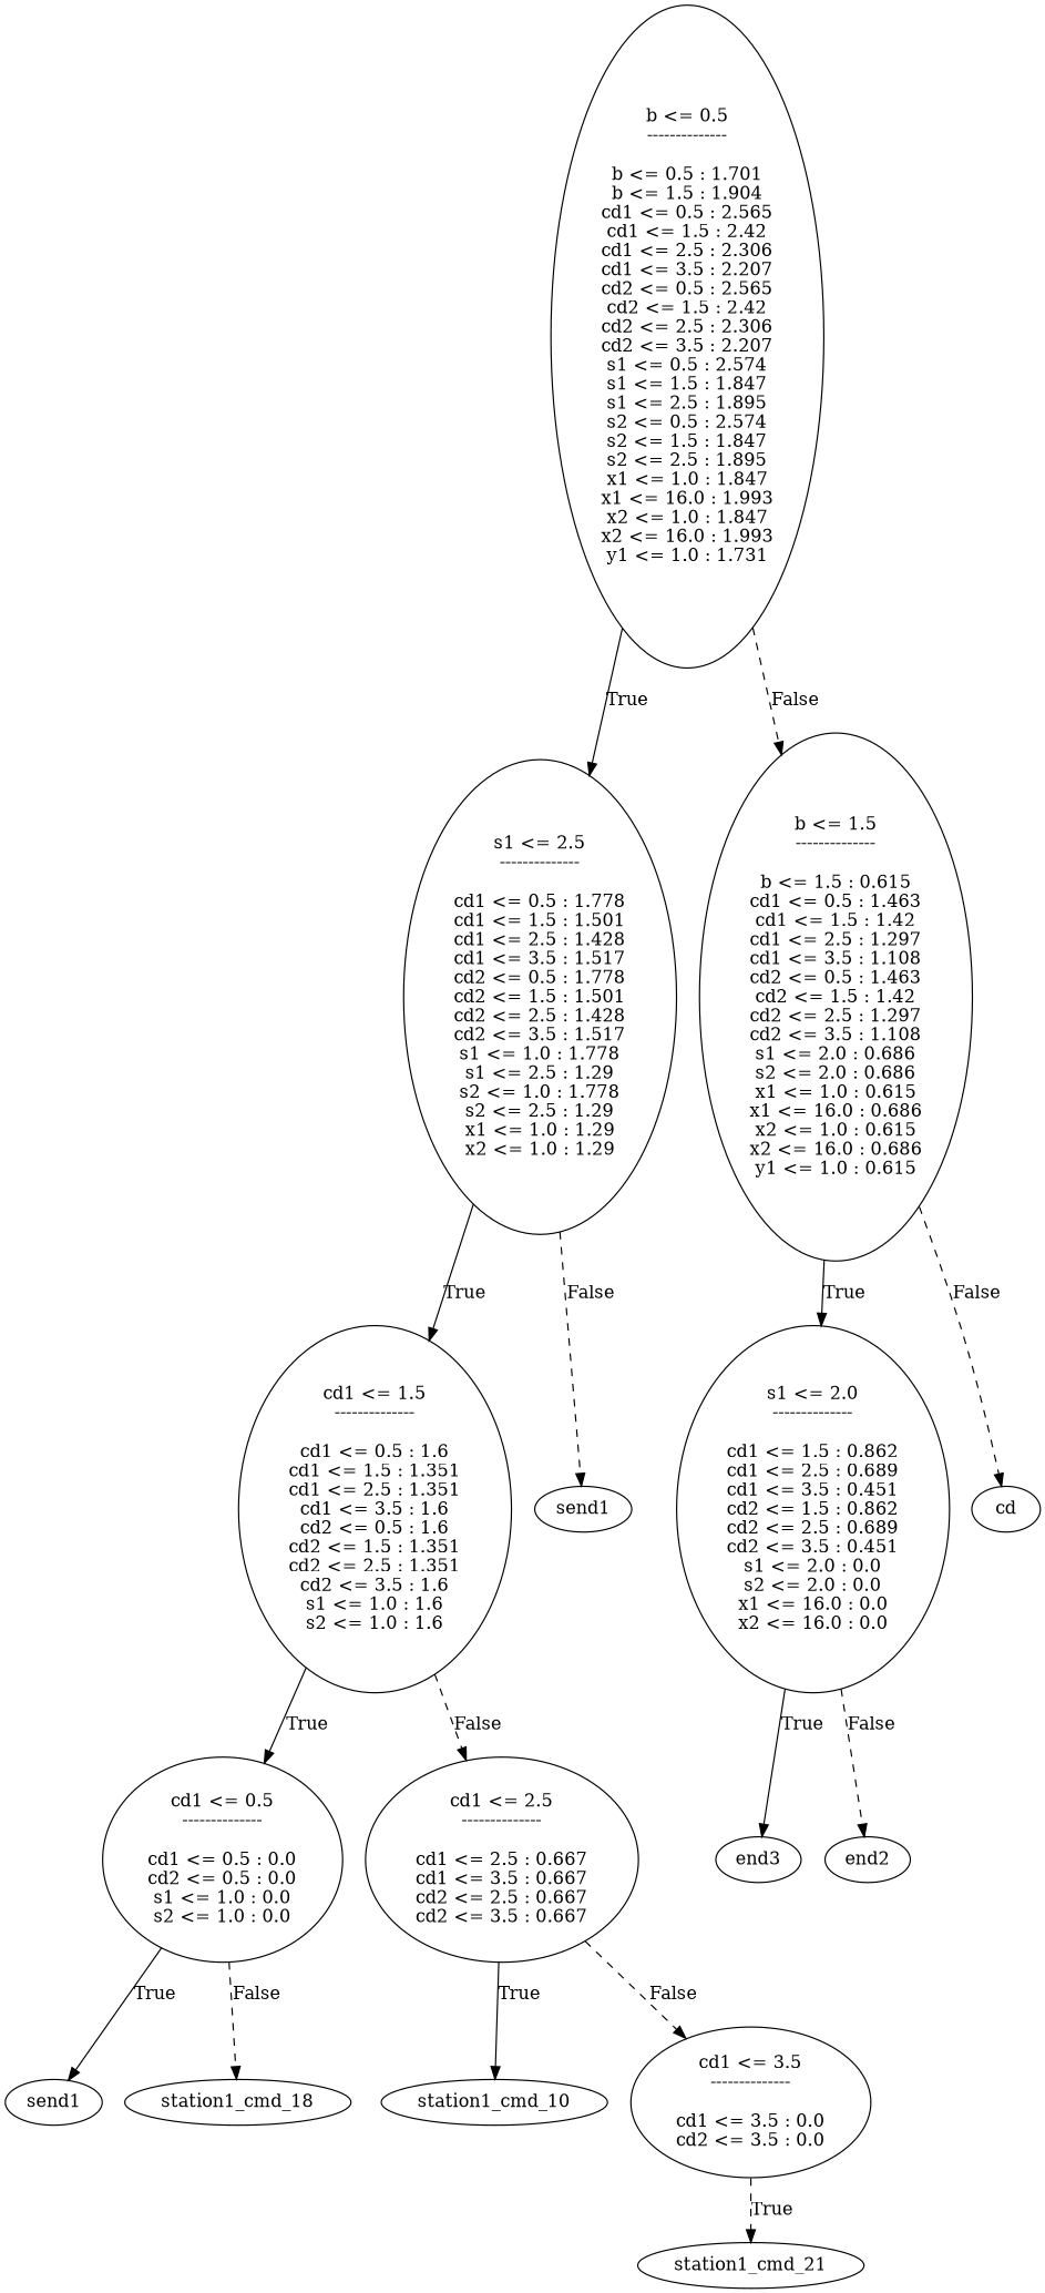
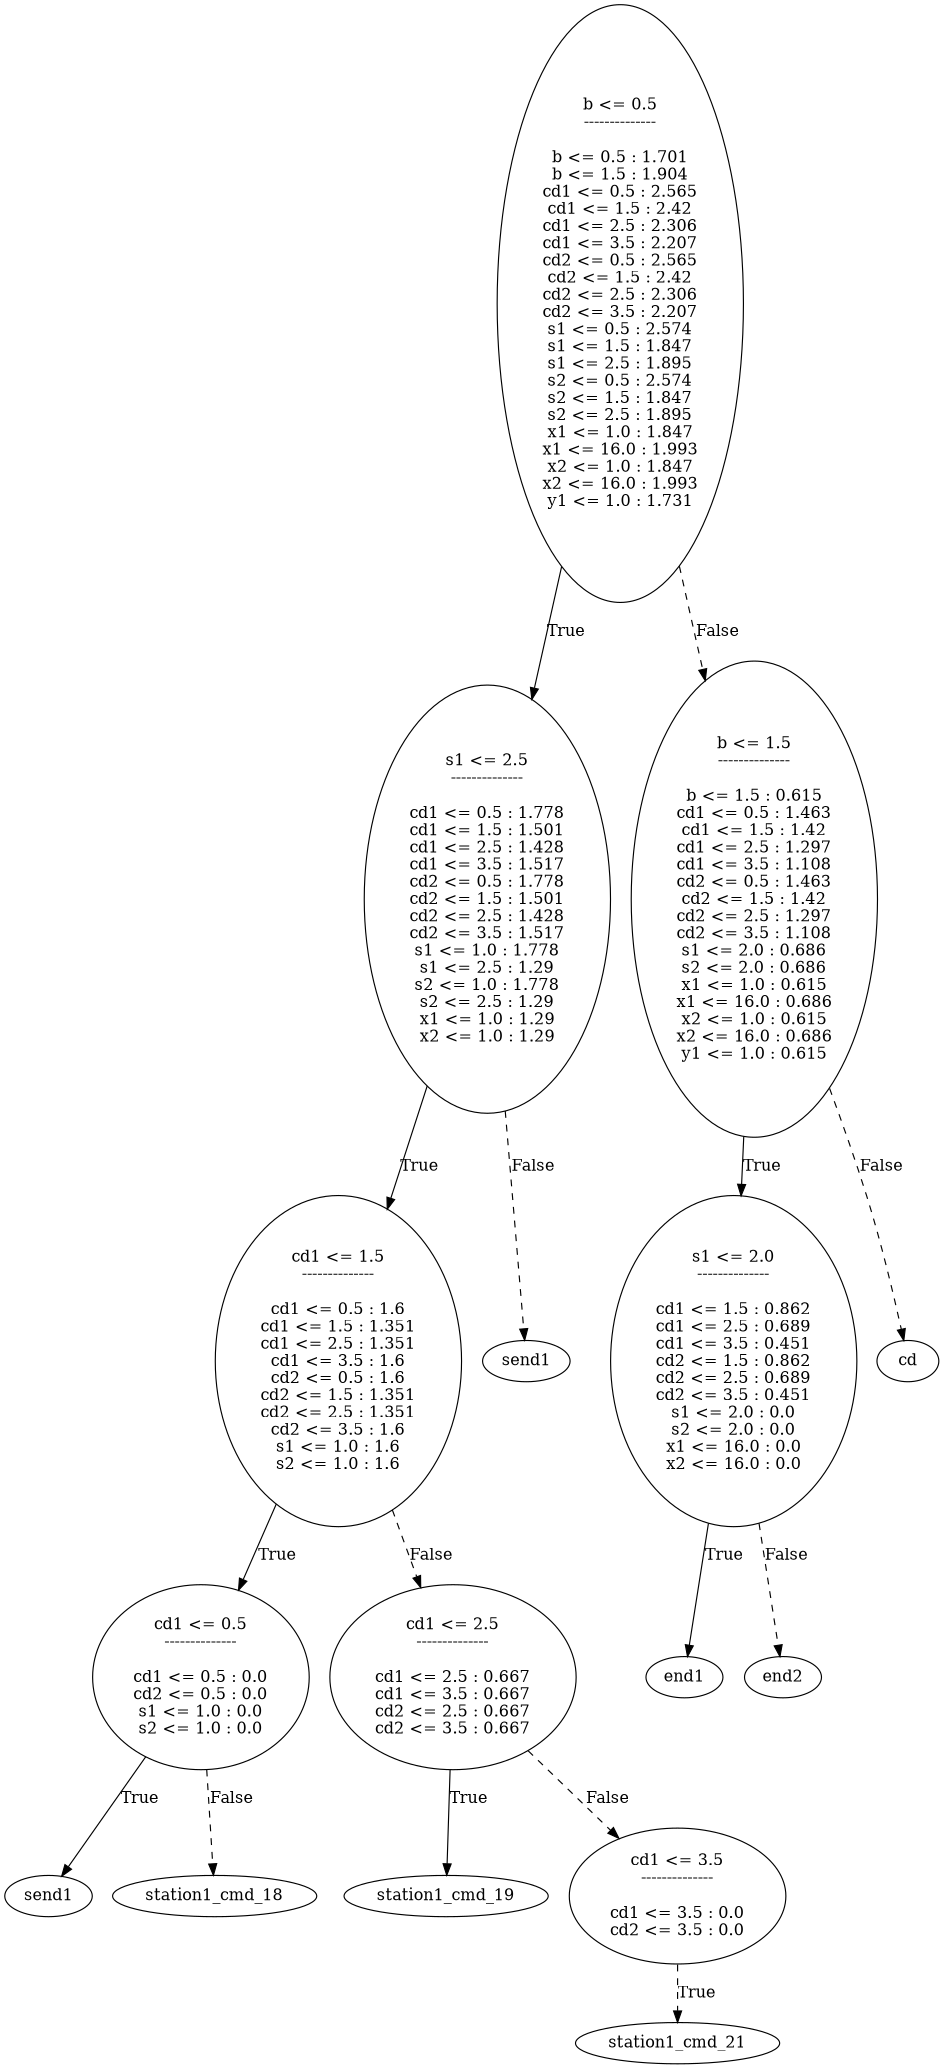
  digraph {
    edge [style=dashed]
    n1 [label="b <= 0.5\n--------------\n\nb <= 0.5 : 1.701\nb <= 1.5 : 1.904\ncd1 <= 0.5 : 2.565\ncd1 <= 1.5 : 2.42\ncd1 <= 2.5 : 2.306\ncd1 <= 3.5 : 2.207\ncd2 <= 0.5 : 2.565\ncd2 <= 1.5 : 2.42\ncd2 <= 2.5 : 2.306\ncd2 <= 3.5 : 2.207\ns1 <= 0.5 : 2.574\ns1 <= 1.5 : 1.847\ns1 <= 2.5 : 1.895\ns2 <= 0.5 : 2.574\ns2 <= 1.5 : 1.847\ns2 <= 2.5 : 1.895\nx1 <= 1.0 : 1.847\nx1 <= 16.0 : 1.993\nx2 <= 1.0 : 1.847\nx2 <= 16.0 : 1.993\ny1 <= 1.0 : 1.731"]
    n2 [label="s1 <= 2.5\n--------------\n\ncd1 <= 0.5 : 1.778\ncd1 <= 1.5 : 1.501\ncd1 <= 2.5 : 1.428\ncd1 <= 3.5 : 1.517\ncd2 <= 0.5 : 1.778\ncd2 <= 1.5 : 1.501\ncd2 <= 2.5 : 1.428\ncd2 <= 3.5 : 1.517\ns1 <= 1.0 : 1.778\ns1 <= 2.5 : 1.29\ns2 <= 1.0 : 1.778\ns2 <= 2.5 : 1.29\nx1 <= 1.0 : 1.29\nx2 <= 1.0 : 1.29"]
    n3 [label="b <= 1.5\n--------------\n\nb <= 1.5 : 0.615\ncd1 <= 0.5 : 1.463\ncd1 <= 1.5 : 1.42\ncd1 <= 2.5 : 1.297\ncd1 <= 3.5 : 1.108\ncd2 <= 0.5 : 1.463\ncd2 <= 1.5 : 1.42\ncd2 <= 2.5 : 1.297\ncd2 <= 3.5 : 1.108\ns1 <= 2.0 : 0.686\ns2 <= 2.0 : 0.686\nx1 <= 1.0 : 0.615\nx1 <= 16.0 : 0.686\nx2 <= 1.0 : 0.615\nx2 <= 16.0 : 0.686\ny1 <= 1.0 : 0.615"]
    n4 [label="cd1 <= 1.5\n--------------\n\ncd1 <= 0.5 : 1.6\ncd1 <= 1.5 : 1.351\ncd1 <= 2.5 : 1.351\ncd1 <= 3.5 : 1.6\ncd2 <= 0.5 : 1.6\ncd2 <= 1.5 : 1.351\ncd2 <= 2.5 : 1.351\ncd2 <= 3.5 : 1.6\ns1 <= 1.0 : 1.6\ns2 <= 1.0 : 1.6"]
    n5 [label=send1]
    n6 [label="s1 <= 2.0\n--------------\n\ncd1 <= 1.5 : 0.862\ncd1 <= 2.5 : 0.689\ncd1 <= 3.5 : 0.451\ncd2 <= 1.5 : 0.862\ncd2 <= 2.5 : 0.689\ncd2 <= 3.5 : 0.451\ns1 <= 2.0 : 0.0\ns2 <= 2.0 : 0.0\nx1 <= 16.0 : 0.0\nx2 <= 16.0 : 0.0"]
    n7 [label=cd]
    n8 [label="cd1 <= 0.5\n--------------\n\ncd1 <= 0.5 : 0.0\ncd2 <= 0.5 : 0.0\ns1 <= 1.0 : 0.0\ns2 <= 1.0 : 0.0"]
    n9 [label="cd1 <= 2.5\n--------------\n\ncd1 <= 2.5 : 0.667\ncd1 <= 3.5 : 0.667\ncd2 <= 2.5 : 0.667\ncd2 <= 3.5 : 0.667"]
    n10 [label=send1]
    n11 [label=station1_cmd_18]
-   n12 [label=station1_cmd_10]
+   n12 [label=station1_cmd_19]
    n13 [label="cd1 <= 3.5\n--------------\n\ncd1 <= 3.5 : 0.0\ncd2 <= 3.5 : 0.0"]
    n14 [label=station1_cmd_21]
-   n15 [label=end3]
+   n15 [label=end1]
    n16 [label=end2]
    n1 -> n2 [label=True style=""]
    n1 -> n3 [label=False]
    n2 -> n4 [label=True style=""]
    n2 -> n5 [label=False]
    n3 -> n6 [label=True style=""]
    n3 -> n7 [label=False]
    n4 -> n8 [label=True style=""]
    n4 -> n9 [label=False]
    n6 -> n15 [label=True style=""]
    n6 -> n16 [label=False]
    n8 -> n10 [label=True style=""]
    n8 -> n11 [label=False]
    n9 -> n12 [label=True style=""]
    n9 -> n13 [label=False]
    n13 -> n14 [label=True]
  }
